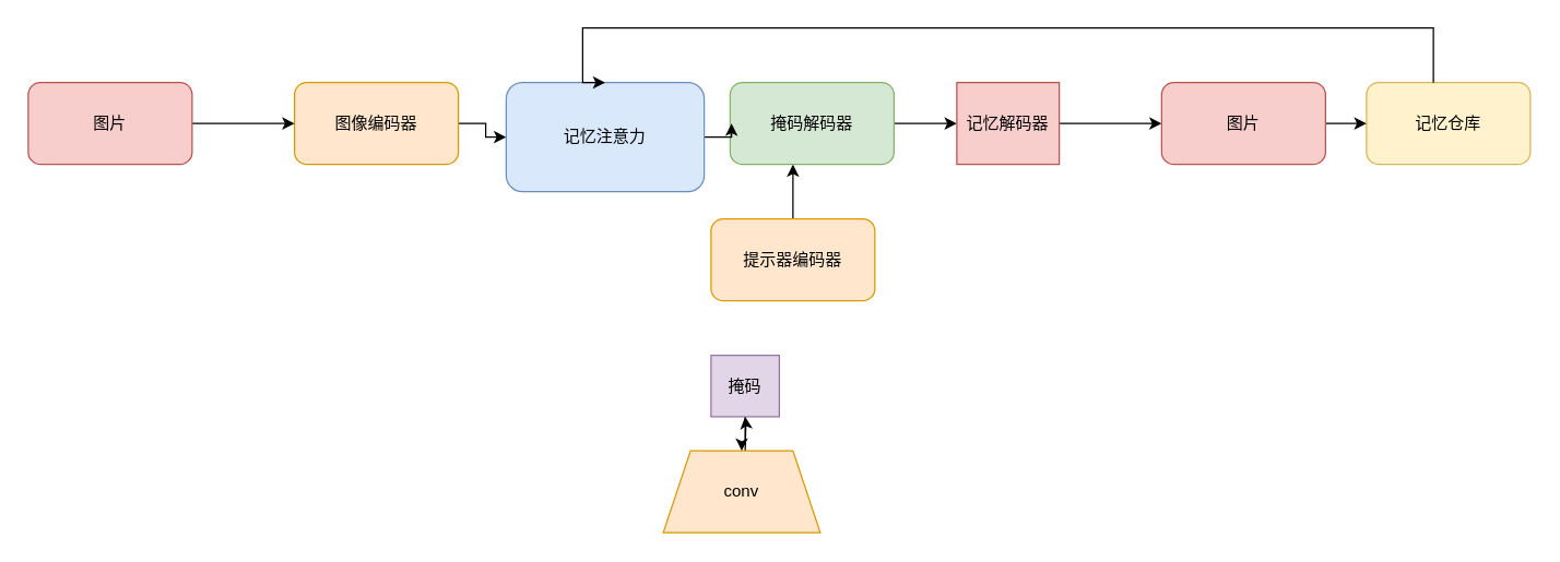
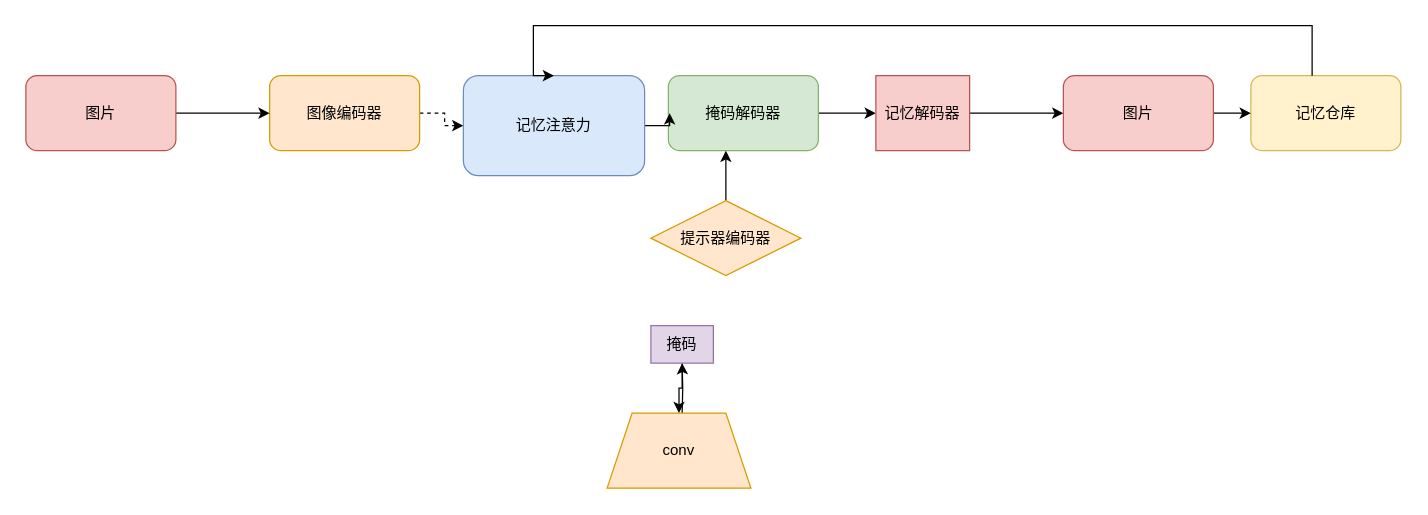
  <mxCell id="0" />
  <mxCell id="1" parent="0" />
- <mxCell id="2" style="edgeStyle=orthogonalEdgeStyle;rounded=0;orthogonalLoop=1;jettySize=auto;html=1;entryX=0;entryY=0.5;entryDx=0;entryDy=0;" parent="1" source="3" target="11" edge="1"><mxGeometry relative="1" as="geometry" /></mxCell>
+ <mxCell id="2" style="edgeStyle=orthogonalEdgeStyle;rounded=0;orthogonalLoop=1;jettySize=auto;html=1;entryX=0;entryY=0.5;entryDx=0;entryDy=0;dashed=1;" parent="1" source="3" target="11" edge="1"><mxGeometry relative="1" as="geometry" /></mxCell>
  <mxCell id="3" value="图像编码器" style="rounded=1;whiteSpace=wrap;html=1;fillColor=#ffe6cc;strokeColor=#d79b00;" parent="1" vertex="1"><mxGeometry x="215" y="60" width="120" height="60" as="geometry" /></mxCell>
  <mxCell id="4" value="" style="edgeStyle=orthogonalEdgeStyle;rounded=0;orthogonalLoop=1;jettySize=auto;html=1;" parent="1" target="18" edge="1"><mxGeometry relative="1" as="geometry"><mxPoint x="545" y="330" as="sourcePoint" /></mxGeometry></mxCell>
  <mxCell id="5" value="conv" style="shape=trapezoid;perimeter=trapezoidPerimeter;whiteSpace=wrap;html=1;fixedSize=1;fillColor=#ffe6cc;strokeColor=#d79b00;" parent="1" vertex="1"><mxGeometry x="485" y="330" width="115" height="60" as="geometry" /></mxCell>
  <mxCell id="6" value="" style="edgeStyle=orthogonalEdgeStyle;rounded=0;orthogonalLoop=1;jettySize=auto;html=1;" parent="1" source="7" target="13" edge="1"><mxGeometry relative="1" as="geometry" /></mxCell>
  <mxCell id="7" value="掩码解码器" style="rounded=1;whiteSpace=wrap;html=1;fillColor=#d5e8d4;strokeColor=#82b366;" parent="1" vertex="1"><mxGeometry x="534" y="60" width="120" height="60" as="geometry" /></mxCell>
  <mxCell id="8" value="" style="edgeStyle=orthogonalEdgeStyle;rounded=0;orthogonalLoop=1;jettySize=auto;html=1;" parent="1" source="9" edge="1"><mxGeometry relative="1" as="geometry"><mxPoint x="580" y="120" as="targetPoint" /></mxGeometry></mxCell>
- <mxCell id="9" value="提示器编码器" style="rounded=1;whiteSpace=wrap;html=1;fillColor=#ffe6cc;strokeColor=#d79b00;" parent="1" vertex="1"><mxGeometry x="520" y="160" width="120" height="60" as="geometry" /></mxCell>
+ <mxCell id="9" value="提示器编码器" style="rhombus;whiteSpace=wrap;html=1;fillColor=#ffe6cc;strokeColor=#d79b00;" parent="1" vertex="1"><mxGeometry x="520" y="160" width="120" height="60" as="geometry" /></mxCell>
  <mxCell id="10" value="" style="edgeStyle=orthogonalEdgeStyle;rounded=0;orthogonalLoop=1;jettySize=auto;html=1;" parent="1" source="11" target="7" edge="1"><mxGeometry relative="1" as="geometry" /></mxCell>
  <mxCell id="11" value="记忆注意力" style="rounded=1;whiteSpace=wrap;html=1;fillColor=#dae8fc;strokeColor=#6c8ebf;" parent="1" vertex="1"><mxGeometry x="370" y="60" width="145" height="80" as="geometry" /></mxCell>
  <mxCell id="12" value="" style="edgeStyle=orthogonalEdgeStyle;rounded=0;orthogonalLoop=1;jettySize=auto;html=1;" parent="1" source="13" target="20" edge="1"><mxGeometry relative="1" as="geometry" /></mxCell>
  <mxCell id="13" value="记忆解码器" style="rounded=0;whiteSpace=wrap;html=1;fillColor=#f8cecc;strokeColor=#b85450;" parent="1" vertex="1"><mxGeometry x="700" y="60" width="75" height="60" as="geometry" /></mxCell>
  <mxCell id="14" value="记忆仓库" style="rounded=1;whiteSpace=wrap;html=1;fillColor=#fff2cc;strokeColor=#d6b656;" parent="1" vertex="1"><mxGeometry x="1000" y="60" width="120" height="60" as="geometry" /></mxCell>
  <mxCell id="15" style="edgeStyle=orthogonalEdgeStyle;rounded=0;orthogonalLoop=1;jettySize=auto;html=1;entryX=0;entryY=0.5;entryDx=0;entryDy=0;" parent="1" source="16" target="3" edge="1"><mxGeometry relative="1" as="geometry" /></mxCell>
  <mxCell id="16" value="图片" style="rounded=1;whiteSpace=wrap;html=1;fillColor=#f8cecc;strokeColor=#b85450;" parent="1" vertex="1"><mxGeometry x="20" y="60" width="120" height="60" as="geometry" /></mxCell>
  <mxCell id="17" value="" style="edgeStyle=orthogonalEdgeStyle;rounded=0;orthogonalLoop=1;jettySize=auto;html=1;" parent="1" source="18" target="5" edge="1"><mxGeometry relative="1" as="geometry" /></mxCell>
- <mxCell id="18" value="掩码" style="rounded=0;whiteSpace=wrap;html=1;fillColor=#e1d5e7;strokeColor=#9673a6;" parent="1" vertex="1"><mxGeometry x="520" y="260" width="50" height="45" as="geometry" /></mxCell>
+ <mxCell id="18" value="掩码" style="rounded=0;whiteSpace=wrap;html=1;fillColor=#e1d5e7;strokeColor=#9673a6;" parent="1" vertex="1"><mxGeometry x="520" y="260" width="50" height="30" as="geometry" /></mxCell>
  <mxCell id="19" value="" style="edgeStyle=orthogonalEdgeStyle;rounded=0;orthogonalLoop=1;jettySize=auto;html=1;" parent="1" source="20" target="14" edge="1"><mxGeometry relative="1" as="geometry" /></mxCell>
  <mxCell id="20" value="图片" style="rounded=1;whiteSpace=wrap;html=1;fillColor=#f8cecc;strokeColor=#b85450;" parent="1" vertex="1"><mxGeometry x="850" y="60" width="120" height="60" as="geometry" /></mxCell>
  <mxCell id="21" style="edgeStyle=orthogonalEdgeStyle;rounded=0;orthogonalLoop=1;jettySize=auto;html=1;entryX=0.5;entryY=0;entryDx=0;entryDy=0;" parent="1" target="11" edge="1"><mxGeometry relative="1" as="geometry"><mxPoint x="1049" y="60" as="sourcePoint" /><mxPoint x="426" y="-11.02" as="targetPoint" /><Array as="points"><mxPoint x="1049" y="20" /><mxPoint x="426" y="20" /><mxPoint x="426" y="60" /></Array></mxGeometry></mxCell>
